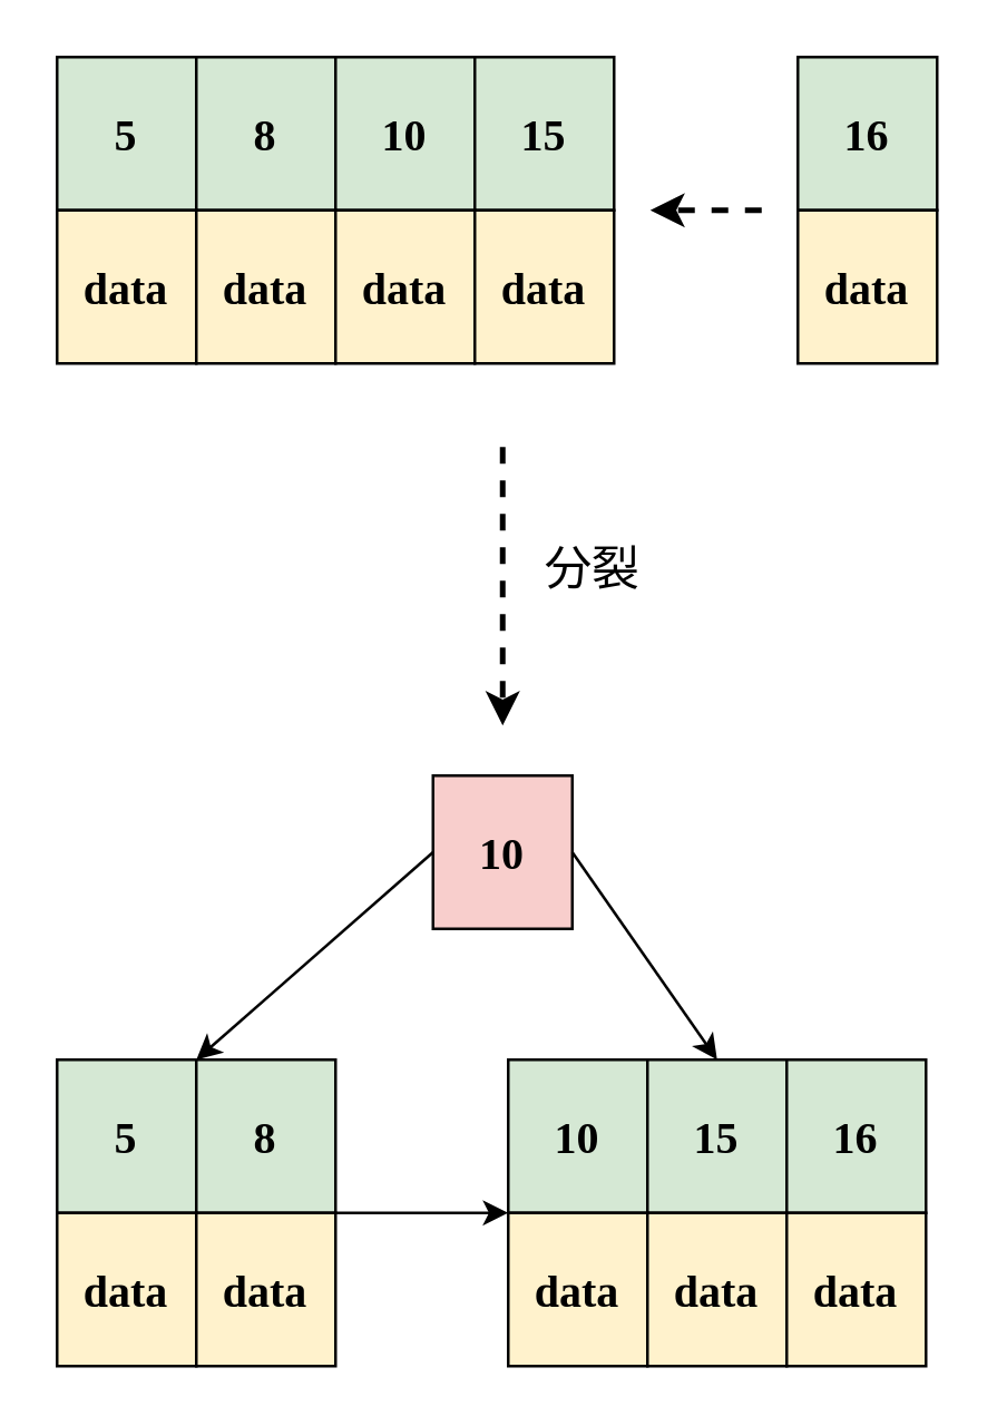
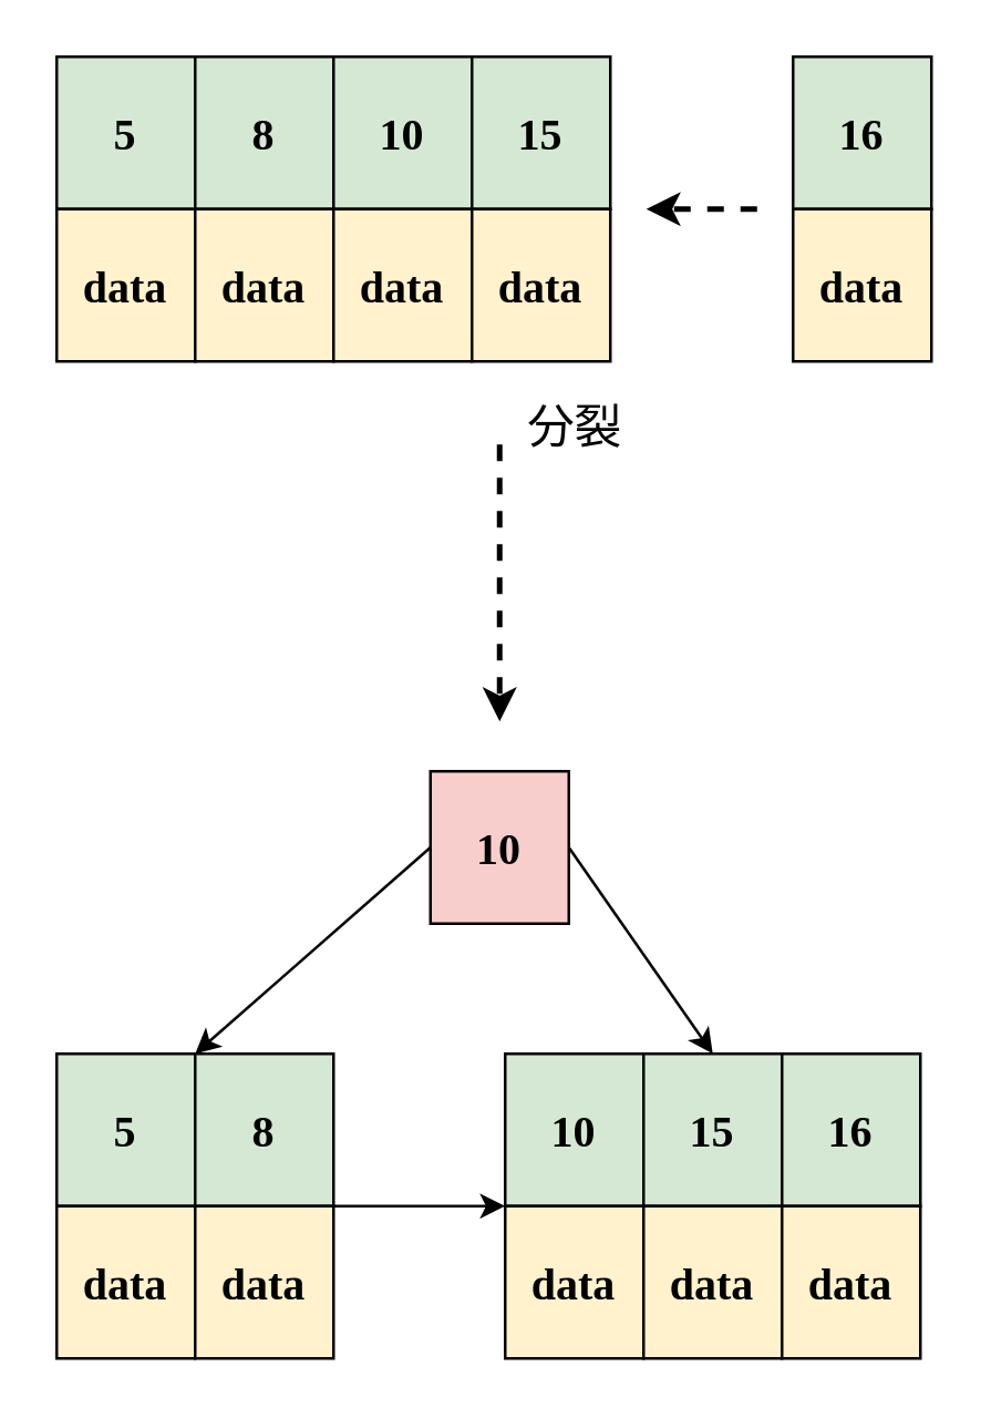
  <mxCell id="0" />
  <mxCell id="1" parent="0" />
  <mxCell id="2" value="&lt;b&gt;&lt;font face=&quot;Verdana&quot; style=&quot;font-size: 16px;&quot;&gt;5&lt;/font&gt;&lt;/b&gt;" style="rounded=0;whiteSpace=wrap;html=1;fillColor=#d5e8d4;strokeColor=#000000;" vertex="1" parent="1"><mxGeometry x="20" y="20" width="50" height="55" as="geometry" /></mxCell>
  <mxCell id="3" value="&lt;b&gt;&lt;font face=&quot;Verdana&quot; style=&quot;font-size: 16px;&quot;&gt;8&lt;/font&gt;&lt;/b&gt;" style="rounded=0;whiteSpace=wrap;html=1;fillColor=#d5e8d4;strokeColor=#000000;" vertex="1" parent="1"><mxGeometry x="70" y="20" width="50" height="55" as="geometry" /></mxCell>
  <mxCell id="4" value="&lt;b&gt;&lt;font face=&quot;Verdana&quot; style=&quot;font-size: 16px;&quot;&gt;10&lt;/font&gt;&lt;/b&gt;" style="rounded=0;whiteSpace=wrap;html=1;fillColor=#d5e8d4;strokeColor=#000000;" vertex="1" parent="1"><mxGeometry x="120" y="20" width="50" height="55" as="geometry" /></mxCell>
  <mxCell id="5" value="&lt;b&gt;&lt;font face=&quot;Verdana&quot; style=&quot;font-size: 16px;&quot;&gt;15&lt;/font&gt;&lt;/b&gt;" style="rounded=0;whiteSpace=wrap;html=1;fillColor=#d5e8d4;strokeColor=#000000;" vertex="1" parent="1"><mxGeometry x="170" y="20" width="50" height="55" as="geometry" /></mxCell>
  <mxCell id="6" value="&lt;b&gt;&lt;font face=&quot;Verdana&quot; style=&quot;font-size: 16px;&quot;&gt;data&lt;/font&gt;&lt;/b&gt;" style="rounded=0;whiteSpace=wrap;html=1;fillColor=#fff2cc;strokeColor=#000000;" vertex="1" parent="1"><mxGeometry x="20" y="75" width="50" height="55" as="geometry" /></mxCell>
  <mxCell id="7" value="&lt;b&gt;&lt;font face=&quot;Verdana&quot; style=&quot;font-size: 16px;&quot;&gt;data&lt;/font&gt;&lt;/b&gt;" style="rounded=0;whiteSpace=wrap;html=1;fillColor=#fff2cc;strokeColor=#000000;" vertex="1" parent="1"><mxGeometry x="70" y="75" width="50" height="55" as="geometry" /></mxCell>
  <mxCell id="8" value="&lt;b&gt;&lt;font face=&quot;Verdana&quot; style=&quot;font-size: 16px;&quot;&gt;data&lt;/font&gt;&lt;/b&gt;" style="rounded=0;whiteSpace=wrap;html=1;fillColor=#fff2cc;strokeColor=#000000;" vertex="1" parent="1"><mxGeometry x="120" y="75" width="50" height="55" as="geometry" /></mxCell>
  <mxCell id="9" value="&lt;b&gt;&lt;font face=&quot;Verdana&quot; style=&quot;font-size: 16px;&quot;&gt;data&lt;/font&gt;&lt;/b&gt;" style="rounded=0;whiteSpace=wrap;html=1;fillColor=#fff2cc;strokeColor=#000000;" vertex="1" parent="1"><mxGeometry x="170" y="75" width="50" height="55" as="geometry" /></mxCell>
  <mxCell id="10" value="&lt;b&gt;&lt;font face=&quot;Verdana&quot; style=&quot;font-size: 16px;&quot;&gt;16&lt;/font&gt;&lt;/b&gt;" style="rounded=0;whiteSpace=wrap;html=1;fillColor=#d5e8d4;strokeColor=#000000;" vertex="1" parent="1"><mxGeometry x="286" y="20" width="50" height="55" as="geometry" /></mxCell>
  <mxCell id="11" value="&lt;b&gt;&lt;font face=&quot;Verdana&quot; style=&quot;font-size: 16px;&quot;&gt;data&lt;/font&gt;&lt;/b&gt;" style="rounded=0;whiteSpace=wrap;html=1;fillColor=#fff2cc;strokeColor=#000000;" vertex="1" parent="1"><mxGeometry x="286" y="75" width="50" height="55" as="geometry" /></mxCell>
  <mxCell id="12" value="" style="endArrow=classic;html=1;rounded=0;dashed=1;strokeWidth=2;" edge="1" parent="1"><mxGeometry width="50" height="50" relative="1" as="geometry"><mxPoint x="273" y="75" as="sourcePoint" /><mxPoint x="233" y="75" as="targetPoint" /></mxGeometry></mxCell>
  <mxCell id="13" value="&lt;b&gt;&lt;font face=&quot;Verdana&quot; style=&quot;font-size: 16px;&quot;&gt;5&lt;/font&gt;&lt;/b&gt;" style="rounded=0;whiteSpace=wrap;html=1;fillColor=#d5e8d4;strokeColor=#000000;" vertex="1" parent="1"><mxGeometry x="20" y="380" width="50" height="55" as="geometry" /></mxCell>
  <mxCell id="14" value="&lt;b&gt;&lt;font face=&quot;Verdana&quot; style=&quot;font-size: 16px;&quot;&gt;8&lt;/font&gt;&lt;/b&gt;" style="rounded=0;whiteSpace=wrap;html=1;fillColor=#d5e8d4;strokeColor=#000000;" vertex="1" parent="1"><mxGeometry x="70" y="380" width="50" height="55" as="geometry" /></mxCell>
  <mxCell id="15" value="&lt;b&gt;&lt;font face=&quot;Verdana&quot; style=&quot;font-size: 16px;&quot;&gt;data&lt;/font&gt;&lt;/b&gt;" style="rounded=0;whiteSpace=wrap;html=1;fillColor=#fff2cc;strokeColor=#000000;" vertex="1" parent="1"><mxGeometry x="20" y="435" width="50" height="55" as="geometry" /></mxCell>
  <mxCell id="16" value="&lt;b&gt;&lt;font face=&quot;Verdana&quot; style=&quot;font-size: 16px;&quot;&gt;data&lt;/font&gt;&lt;/b&gt;" style="rounded=0;whiteSpace=wrap;html=1;fillColor=#fff2cc;strokeColor=#000000;" vertex="1" parent="1"><mxGeometry x="70" y="435" width="50" height="55" as="geometry" /></mxCell>
  <mxCell id="17" value="&lt;b&gt;&lt;font face=&quot;Verdana&quot; style=&quot;font-size: 16px;&quot;&gt;10&lt;/font&gt;&lt;/b&gt;" style="rounded=0;whiteSpace=wrap;html=1;fillColor=#d5e8d4;strokeColor=#000000;" vertex="1" parent="1"><mxGeometry x="182" y="380" width="50" height="55" as="geometry" /></mxCell>
  <mxCell id="18" value="&lt;b&gt;&lt;font face=&quot;Verdana&quot; style=&quot;font-size: 16px;&quot;&gt;15&lt;/font&gt;&lt;/b&gt;" style="rounded=0;whiteSpace=wrap;html=1;fillColor=#d5e8d4;strokeColor=#000000;" vertex="1" parent="1"><mxGeometry x="232" y="380" width="50" height="55" as="geometry" /></mxCell>
  <mxCell id="19" value="&lt;b&gt;&lt;font face=&quot;Verdana&quot; style=&quot;font-size: 16px;&quot;&gt;data&lt;/font&gt;&lt;/b&gt;" style="rounded=0;whiteSpace=wrap;html=1;fillColor=#fff2cc;strokeColor=#000000;" vertex="1" parent="1"><mxGeometry x="182" y="435" width="50" height="55" as="geometry" /></mxCell>
  <mxCell id="20" value="&lt;b&gt;&lt;font face=&quot;Verdana&quot; style=&quot;font-size: 16px;&quot;&gt;data&lt;/font&gt;&lt;/b&gt;" style="rounded=0;whiteSpace=wrap;html=1;fillColor=#fff2cc;strokeColor=#000000;" vertex="1" parent="1"><mxGeometry x="232" y="435" width="50" height="55" as="geometry" /></mxCell>
  <mxCell id="21" value="&lt;b&gt;&lt;font face=&quot;Verdana&quot; style=&quot;font-size: 16px;&quot;&gt;16&lt;/font&gt;&lt;/b&gt;" style="rounded=0;whiteSpace=wrap;html=1;fillColor=#d5e8d4;strokeColor=#000000;" vertex="1" parent="1"><mxGeometry x="282" y="380" width="50" height="55" as="geometry" /></mxCell>
  <mxCell id="22" value="&lt;b&gt;&lt;font face=&quot;Verdana&quot; style=&quot;font-size: 16px;&quot;&gt;data&lt;/font&gt;&lt;/b&gt;" style="rounded=0;whiteSpace=wrap;html=1;fillColor=#fff2cc;strokeColor=#000000;" vertex="1" parent="1"><mxGeometry x="282" y="435" width="50" height="55" as="geometry" /></mxCell>
  <mxCell id="23" value="" style="endArrow=classic;html=1;rounded=0;exitX=1;exitY=1;exitDx=0;exitDy=0;entryX=0;entryY=0;entryDx=0;entryDy=0;" edge="1" parent="1" source="14" target="19"><mxGeometry width="50" height="50" relative="1" as="geometry"><mxPoint x="490" y="230" as="sourcePoint" /><mxPoint x="540" y="180" as="targetPoint" /></mxGeometry></mxCell>
  <mxCell id="24" value="&lt;b&gt;&lt;font face=&quot;Verdana&quot; style=&quot;font-size: 16px;&quot;&gt;10&lt;/font&gt;&lt;/b&gt;" style="rounded=0;whiteSpace=wrap;html=1;fillColor=#f8cecc;strokeColor=#030303;" vertex="1" parent="1"><mxGeometry x="155" y="278" width="50" height="55" as="geometry" /></mxCell>
  <mxCell id="25" value="" style="endArrow=classic;html=1;rounded=0;exitX=0;exitY=0.5;exitDx=0;exitDy=0;entryX=0;entryY=0;entryDx=0;entryDy=0;" edge="1" parent="1" source="24" target="14"><mxGeometry width="50" height="50" relative="1" as="geometry"><mxPoint x="490" y="230" as="sourcePoint" /><mxPoint x="540" y="180" as="targetPoint" /></mxGeometry></mxCell>
  <mxCell id="26" value="" style="endArrow=classic;html=1;rounded=0;exitX=1;exitY=0.5;exitDx=0;exitDy=0;entryX=0.5;entryY=0;entryDx=0;entryDy=0;" edge="1" parent="1" source="24" target="18"><mxGeometry width="50" height="50" relative="1" as="geometry"><mxPoint x="490" y="230" as="sourcePoint" /><mxPoint x="540" y="180" as="targetPoint" /></mxGeometry></mxCell>
  <mxCell id="27" value="" style="endArrow=classic;html=1;rounded=0;dashed=1;strokeWidth=2;" edge="1" parent="1"><mxGeometry width="50" height="50" relative="1" as="geometry"><mxPoint x="180" y="160" as="sourcePoint" /><mxPoint x="180" y="260" as="targetPoint" /></mxGeometry></mxCell>
- <mxCell id="28" value="&lt;font face=&quot;Verdana&quot; style=&quot;font-size: 17px;&quot;&gt;分裂&lt;/font&gt;" style="text;html=1;align=center;verticalAlign=middle;resizable=0;points=[];autosize=1;strokeColor=none;fillColor=none;" vertex="1" parent="1"><mxGeometry x="182" y="190" width="60" height="30" as="geometry" /></mxCell>
+ <mxCell id="28" value="&lt;font face=&quot;Verdana&quot; style=&quot;font-size: 17px;&quot;&gt;分裂&lt;/font&gt;" style="text;html=1;align=center;verticalAlign=middle;resizable=0;points=[];autosize=1;strokeColor=none;fillColor=none;" vertex="1" parent="1"><mxGeometry x="177" y="140" width="60" height="30" as="geometry" /></mxCell>
